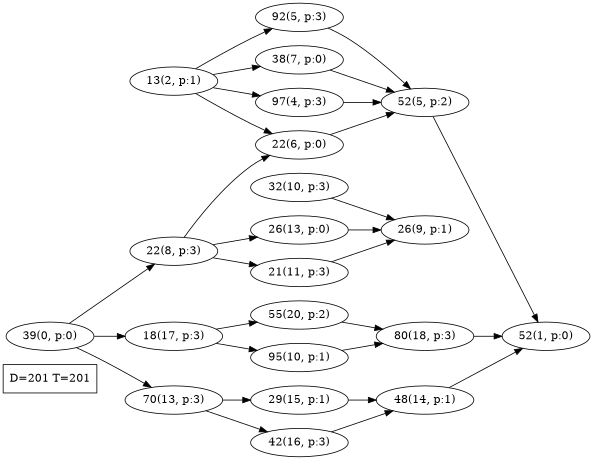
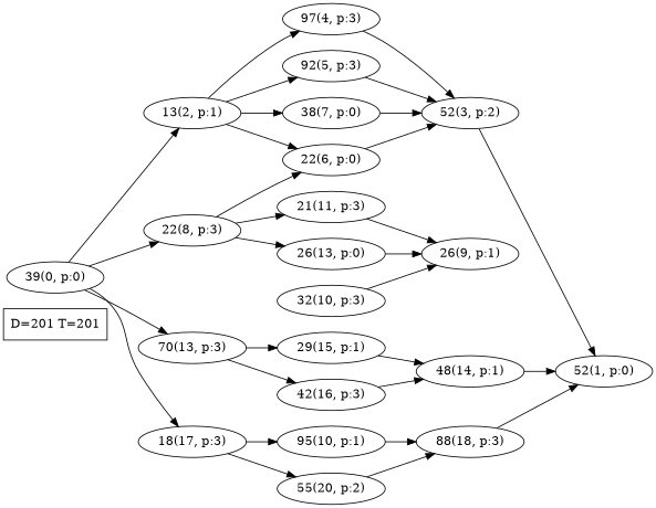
  digraph {
    rankdir=LR
    n1 [label="D=201 T=201" shape=box]
    n2 [label="39(0, p:0)"]
    n3 [label="13(2, p:1)"]
    n4 [label="22(8, p:3)"]
    n5 [label="70(13, p:3)"]
    n6 [label="18(17, p:3)"]
    n7 [label="97(4, p:3)"]
    n8 [label="92(5, p:3)"]
    n9 [label="22(6, p:0)"]
    n10 [label="38(7, p:0)"]
    n11 [label="21(11, p:3)"]
    n12 [label="26(13, p:0)"]
    n13 [label="29(15, p:1)"]
    n14 [label="42(16, p:3)"]
    n15 [label="95(10, p:1)"]
    n16 [label="55(20, p:2)"]
    n17 [label="52(1, p:0)"]
-   n18 [label="52(5, p:2)"]
+   n18 [label="52(3, p:2)"]
    n19 [label="32(10, p:3)"]
    n20 [label="26(9, p:1)"]
    n21 [label="48(14, p:1)"]
-   n22 [label="80(18, p:3)"]
+   n22 [label="88(18, p:3)"]
+   n2 -> n3
    n2 -> n4
    n2 -> n5
    n2 -> n6
    n3 -> n7
    n3 -> n8
    n3 -> n9
    n3 -> n10
    n4 -> n9
    n4 -> n11
    n4 -> n12
    n5 -> n13
    n5 -> n14
    n6 -> n15
    n6 -> n16
    n7 -> n18
    n8 -> n18
    n9 -> n18
    n10 -> n18
    n11 -> n20
    n12 -> n20
    n13 -> n21
    n14 -> n21
    n15 -> n22
    n16 -> n22
    n18 -> n17
    n19 -> n20
    n21 -> n17
    n22 -> n17
  }
